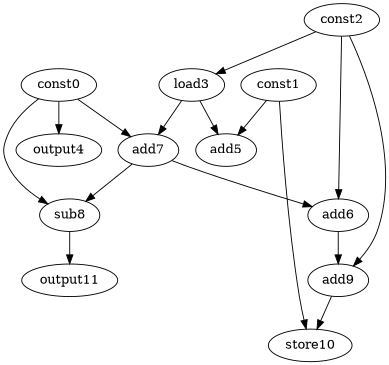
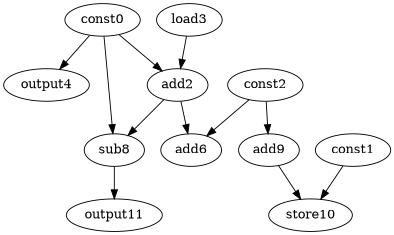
  digraph {
    node [opcode=add]
    edge [operand=0]
    const0 [opcode=const]
    output4 [opcode=output]
-   add7
+   add7 [label=add2]
    sub8 [opcode=sub]
    add6
    output11 [opcode=output]
    const1 [opcode=const]
-   add5
    store10 [opcode=store]
    const2 [opcode=const]
    load3 [opcode=load]
    add9
    const0 -> output4
    const0 -> add7
    const0 -> sub8
    add7 -> sub8 [operand=1]
    add7 -> add6 [operand=1]
    sub8 -> output11
-   add6 -> add9 [operand=1]
-   const1 -> add5
    const1 -> store10 [operand=1]
    const2 -> add6
-   const2 -> load3
    const2 -> add9
    load3 -> add7 [operand=1]
-   load3 -> add5 [operand=1]
    add9 -> store10
  }
